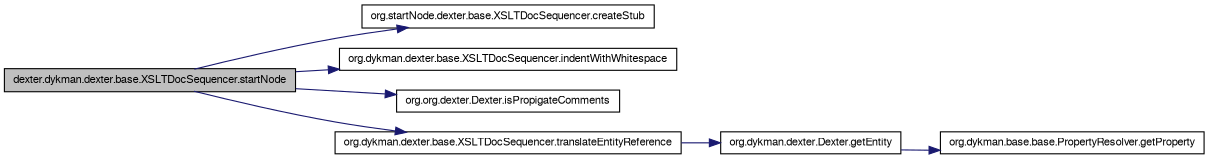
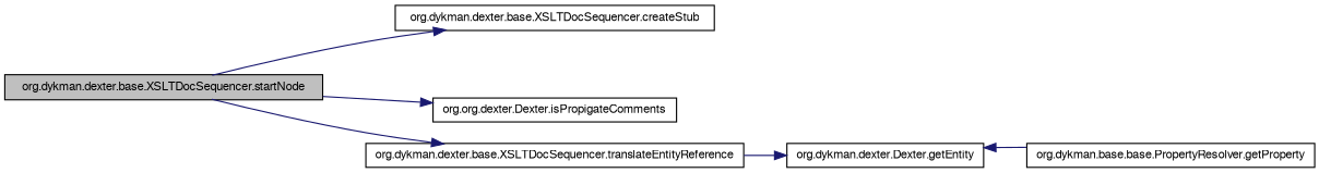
  digraph {
    rankdir=LR
    node [color=black fontname=FreeSans fontsize=10 shape=record]
    edge [color=midnightblue fontname=FreeSans fontsize=10 labelfontname=FreeSans labelfontsize=10 style=solid]
-   n1 [fillcolor=grey75 fontcolor=black height=0.2 label="dexter.dykman.dexter.base.XSLTDocSequencer.startNode" style=filled width=0.4]
-   n2 [height=0.2 label="org.startNode.dexter.base.XSLTDocSequencer.createStub" width=0.4]
-   n3 [height=0.2 label="org.dykman.dexter.base.XSLTDocSequencer.indentWithWhitespace" width=0.4]
+   n1 [fillcolor=grey75 fontcolor=black height=0.2 label="org.dykman.dexter.base.XSLTDocSequencer.startNode" style=filled width=0.4]
+   n2 [height=0.2 label="org.dykman.dexter.base.XSLTDocSequencer.createStub" width=0.4]
    n4 [height=0.2 label="org.org.dexter.Dexter.isPropigateComments" width=0.4]
    n5 [height=0.2 label="org.dykman.dexter.base.XSLTDocSequencer.translateEntityReference" width=0.4]
    n6 [height=0.2 label="org.dykman.dexter.Dexter.getEntity" width=0.4]
    n7 [height=0.2 label="org.dykman.base.base.PropertyResolver.getProperty" width=0.4]
    n1 -> n2
-   n1 -> n3
    n1 -> n4
    n1 -> n5
    n5 -> n6
-   n6 -> n7
+   n7 -> n6
  }
